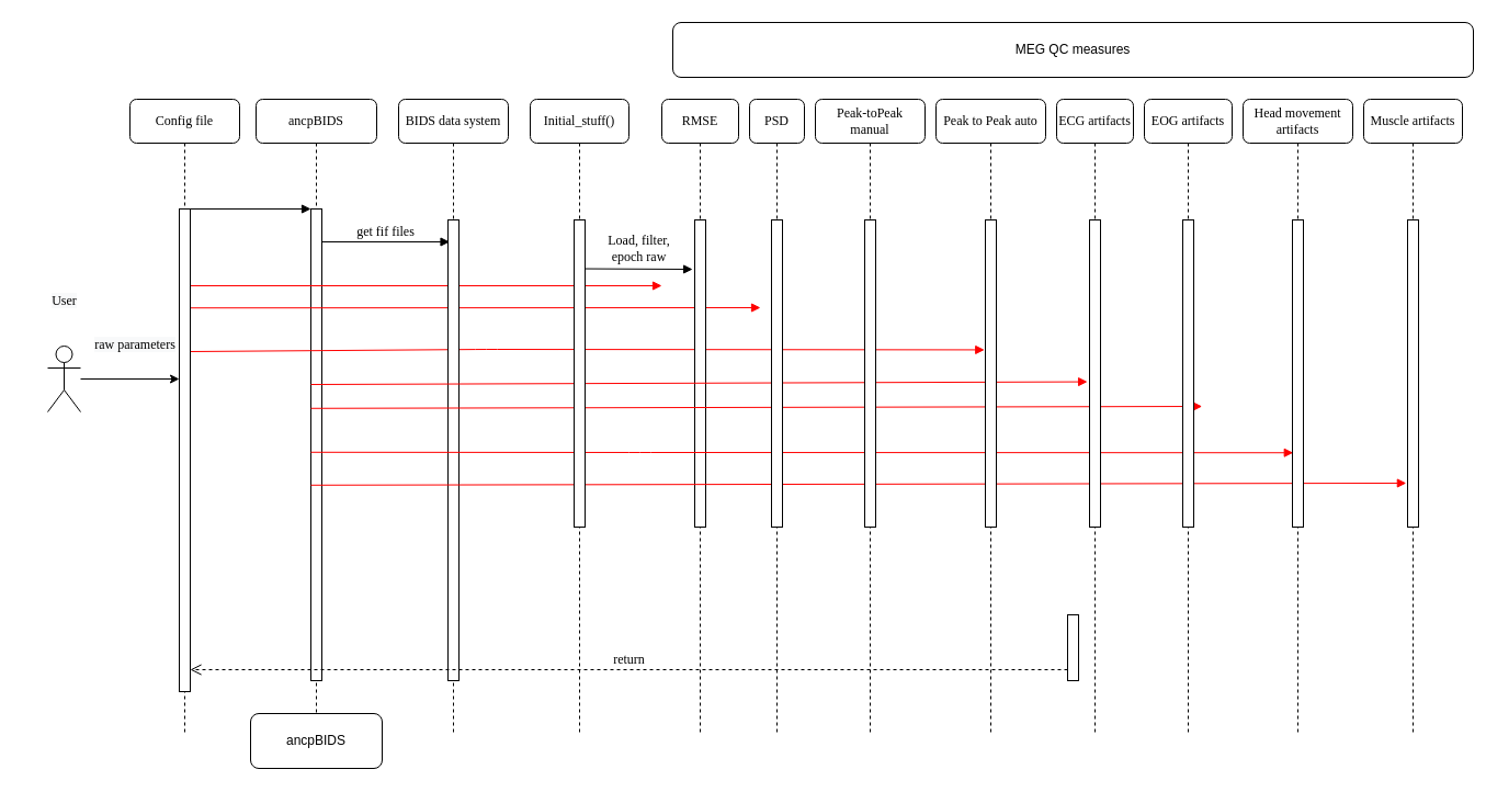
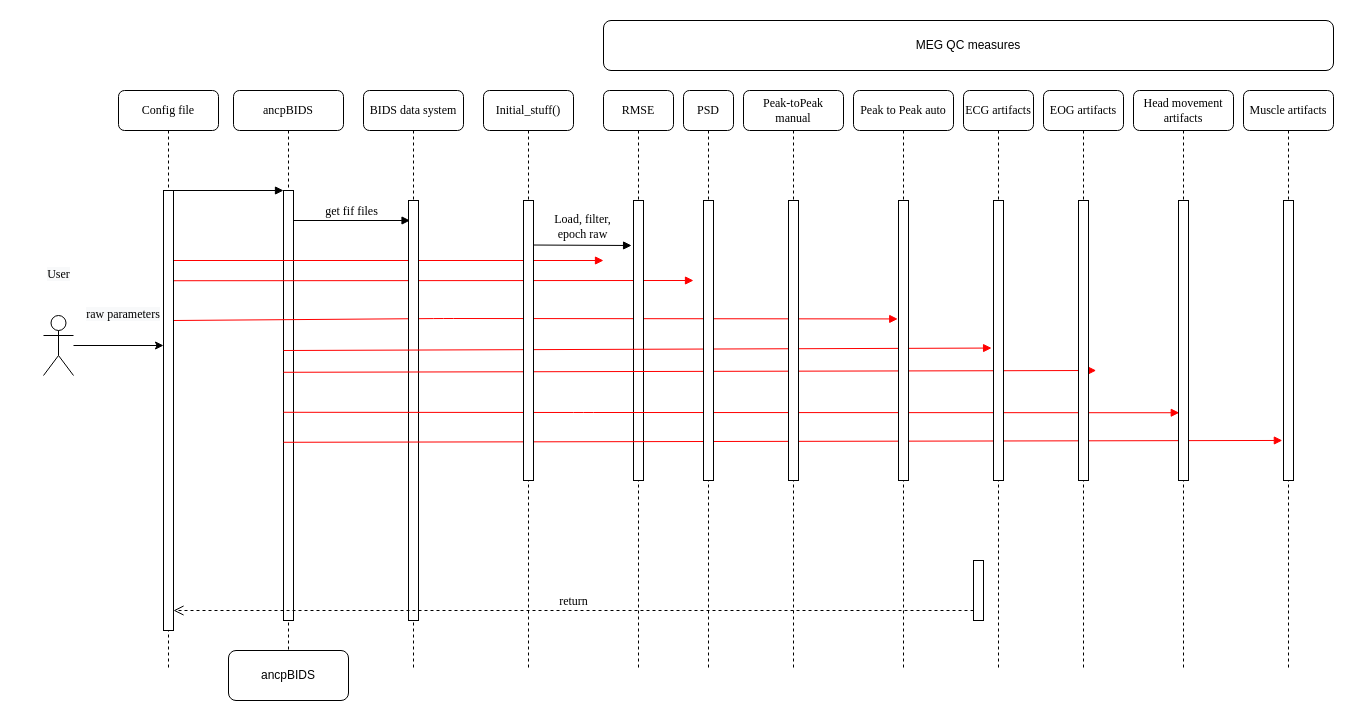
  <mxCell id="0" />
  <mxCell id="1" parent="0" />
  <mxCell id="2" value="ancpBIDS" style="shape=umlLifeline;perimeter=lifelinePerimeter;whiteSpace=wrap;html=1;container=1;collapsible=0;recursiveResize=0;outlineConnect=0;rounded=1;shadow=0;comic=0;labelBackgroundColor=none;strokeWidth=1;fontFamily=Verdana;fontSize=12;align=center;" parent="1" vertex="1"><mxGeometry x="233" y="90" width="110" height="600" as="geometry" /></mxCell>
  <mxCell id="3" value="" style="html=1;points=[];perimeter=orthogonalPerimeter;rounded=0;shadow=0;comic=0;labelBackgroundColor=none;strokeWidth=1;fontFamily=Verdana;fontSize=12;align=center;" parent="2" vertex="1"><mxGeometry x="50" y="100" width="10" height="430" as="geometry" /></mxCell>
  <mxCell id="4" value="ancpBIDS" style="rounded=1;whiteSpace=wrap;html=1;" vertex="1" parent="2"><mxGeometry x="-5" y="560" width="120" height="50" as="geometry" /></mxCell>
  <mxCell id="5" value="" style="html=1;verticalAlign=bottom;endArrow=block;entryX=0;entryY=0;labelBackgroundColor=none;fontFamily=Verdana;fontSize=12;strokeColor=#FF0000;" edge="1" parent="2"><mxGeometry relative="1" as="geometry"><mxPoint x="-60" y="170.0" as="sourcePoint" /><mxPoint x="370" y="170.0" as="targetPoint" /></mxGeometry></mxCell>
  <mxCell id="6" value="BIDS data system" style="shape=umlLifeline;perimeter=lifelinePerimeter;whiteSpace=wrap;html=1;container=1;collapsible=0;recursiveResize=0;outlineConnect=0;rounded=1;shadow=0;comic=0;labelBackgroundColor=none;strokeWidth=1;fontFamily=Verdana;fontSize=12;align=center;" parent="1" vertex="1"><mxGeometry x="363" y="90" width="100" height="580" as="geometry" /></mxCell>
  <mxCell id="7" value="" style="html=1;verticalAlign=bottom;endArrow=block;labelBackgroundColor=none;fontFamily=Verdana;fontSize=12;strokeColor=#FF0000;" edge="1" parent="6"><mxGeometry relative="1" as="geometry"><mxPoint x="-190" y="190.23" as="sourcePoint" /><mxPoint x="330" y="190" as="targetPoint" /></mxGeometry></mxCell>
  <mxCell id="8" value="" style="html=1;verticalAlign=bottom;endArrow=block;labelBackgroundColor=none;fontFamily=Verdana;fontSize=12;entryX=-0.077;entryY=0.423;entryDx=0;entryDy=0;entryPerimeter=0;strokeColor=#FF0000;" edge="1" parent="6" target="20"><mxGeometry relative="1" as="geometry"><mxPoint x="-190" y="230.0" as="sourcePoint" /><mxPoint x="240" y="230.0" as="targetPoint" /><Array as="points"><mxPoint x="80" y="228" /></Array></mxGeometry></mxCell>
  <mxCell id="9" value="" style="html=1;points=[];perimeter=orthogonalPerimeter;rounded=0;shadow=0;comic=0;labelBackgroundColor=none;strokeWidth=1;fontFamily=Verdana;fontSize=12;align=center;" parent="6" vertex="1"><mxGeometry x="45" y="110" width="10" height="420" as="geometry" /></mxCell>
  <mxCell id="10" value="Config file" style="shape=umlLifeline;perimeter=lifelinePerimeter;whiteSpace=wrap;html=1;container=1;collapsible=0;recursiveResize=0;outlineConnect=0;rounded=1;shadow=0;comic=0;labelBackgroundColor=none;strokeWidth=1;fontFamily=Verdana;fontSize=12;align=center;" parent="1" vertex="1"><mxGeometry x="118" y="90" width="100" height="580" as="geometry" /></mxCell>
  <mxCell id="11" value="RMSE" style="shape=umlLifeline;perimeter=lifelinePerimeter;whiteSpace=wrap;html=1;container=1;collapsible=0;recursiveResize=0;outlineConnect=0;rounded=1;shadow=0;comic=0;labelBackgroundColor=none;strokeWidth=1;fontFamily=Verdana;fontSize=12;align=center;" parent="1" vertex="1"><mxGeometry x="603" y="90" width="70" height="580" as="geometry" /></mxCell>
  <mxCell id="12" value="" style="html=1;points=[];perimeter=orthogonalPerimeter;rounded=0;shadow=0;comic=0;labelBackgroundColor=none;strokeWidth=1;fontFamily=Verdana;fontSize=12;align=center;" parent="11" vertex="1"><mxGeometry x="30" y="110" width="10" height="280" as="geometry" /></mxCell>
  <mxCell id="13" value="" style="html=1;verticalAlign=bottom;endArrow=block;labelBackgroundColor=none;fontFamily=Verdana;fontSize=12;strokeColor=#FF0000;entryX=-0.192;entryY=0.527;entryDx=0;entryDy=0;entryPerimeter=0;" edge="1" parent="11" target="39"><mxGeometry relative="1" as="geometry"><mxPoint x="-320" y="260.0" as="sourcePoint" /><mxPoint x="110" y="260.0" as="targetPoint" /></mxGeometry></mxCell>
  <mxCell id="14" value="" style="html=1;verticalAlign=bottom;endArrow=block;labelBackgroundColor=none;fontFamily=Verdana;fontSize=12;entryX=0.077;entryY=0.758;entryDx=0;entryDy=0;entryPerimeter=0;strokeColor=#FF0000;" edge="1" parent="11" target="33"><mxGeometry relative="1" as="geometry"><mxPoint x="-320" y="321.79" as="sourcePoint" /><mxPoint x="492.693" y="320.0" as="targetPoint" /><Array as="points"><mxPoint x="-20" y="322" /></Array></mxGeometry></mxCell>
  <mxCell id="15" value="" style="html=1;verticalAlign=bottom;endArrow=block;labelBackgroundColor=none;fontFamily=Verdana;fontSize=12;entryX=-0.115;entryY=0.857;entryDx=0;entryDy=0;entryPerimeter=0;strokeColor=#FF0000;" edge="1" parent="11" target="35"><mxGeometry relative="1" as="geometry"><mxPoint x="-320" y="351.79" as="sourcePoint" /><mxPoint x="492.693" y="350.0" as="targetPoint" /></mxGeometry></mxCell>
  <mxCell id="16" value="" style="html=1;verticalAlign=bottom;endArrow=block;entryX=0.011;entryY=0.623;labelBackgroundColor=none;fontFamily=Verdana;fontSize=12;entryDx=0;entryDy=0;entryPerimeter=0;strokeColor=#FF0000;" edge="1" parent="11"><mxGeometry relative="1" as="geometry"><mxPoint x="-320" y="281.79" as="sourcePoint" /><mxPoint x="492.693" y="280.0" as="targetPoint" /></mxGeometry></mxCell>
  <mxCell id="17" value="PSD" style="shape=umlLifeline;perimeter=lifelinePerimeter;whiteSpace=wrap;html=1;container=1;collapsible=0;recursiveResize=0;outlineConnect=0;rounded=1;shadow=0;comic=0;labelBackgroundColor=none;strokeWidth=1;fontFamily=Verdana;fontSize=12;align=center;" parent="1" vertex="1"><mxGeometry x="683" y="90" width="50" height="580" as="geometry" /></mxCell>
  <mxCell id="18" value="" style="html=1;points=[];perimeter=orthogonalPerimeter;rounded=0;shadow=0;comic=0;labelBackgroundColor=none;strokeWidth=1;fontFamily=Verdana;fontSize=12;align=center;" vertex="1" parent="17"><mxGeometry x="20" y="110" width="10" height="280" as="geometry" /></mxCell>
  <mxCell id="19" value="Peak to Peak auto" style="shape=umlLifeline;perimeter=lifelinePerimeter;whiteSpace=wrap;html=1;container=1;collapsible=0;recursiveResize=0;outlineConnect=0;rounded=1;shadow=0;comic=0;labelBackgroundColor=none;strokeWidth=1;fontFamily=Verdana;fontSize=12;align=center;" parent="1" vertex="1"><mxGeometry x="853" y="90" width="100" height="580" as="geometry" /></mxCell>
  <mxCell id="20" value="" style="html=1;points=[];perimeter=orthogonalPerimeter;rounded=0;shadow=0;comic=0;labelBackgroundColor=none;strokeWidth=1;fontFamily=Verdana;fontSize=12;align=center;" vertex="1" parent="19"><mxGeometry x="45" y="110" width="10" height="280" as="geometry" /></mxCell>
  <mxCell id="21" value="Peak-toPeak manual" style="shape=umlLifeline;perimeter=lifelinePerimeter;whiteSpace=wrap;html=1;container=1;collapsible=0;recursiveResize=0;outlineConnect=0;rounded=1;shadow=0;comic=0;labelBackgroundColor=none;strokeWidth=1;fontFamily=Verdana;fontSize=12;align=center;" parent="1" vertex="1"><mxGeometry x="743" y="90" width="100" height="580" as="geometry" /></mxCell>
  <mxCell id="22" value="" style="html=1;points=[];perimeter=orthogonalPerimeter;rounded=0;shadow=0;comic=0;labelBackgroundColor=none;strokeWidth=1;fontFamily=Verdana;fontSize=12;align=center;" parent="21" vertex="1"><mxGeometry x="45" y="110" width="10" height="280" as="geometry" /></mxCell>
  <mxCell id="23" value="" style="html=1;points=[];perimeter=orthogonalPerimeter;rounded=0;shadow=0;comic=0;labelBackgroundColor=none;strokeWidth=1;fontFamily=Verdana;fontSize=12;align=center;" parent="1" vertex="1"><mxGeometry x="973" y="560" width="10" height="60" as="geometry" /></mxCell>
  <mxCell id="24" value="return" style="html=1;verticalAlign=bottom;endArrow=open;dashed=1;endSize=8;labelBackgroundColor=none;fontFamily=Verdana;fontSize=12;edgeStyle=elbowEdgeStyle;elbow=vertical;" parent="1" source="23" target="40" edge="1"><mxGeometry relative="1" as="geometry"><mxPoint x="903" y="636" as="targetPoint" /><Array as="points"><mxPoint x="673" y="610" /></Array></mxGeometry></mxCell>
  <mxCell id="25" value="" style="html=1;verticalAlign=bottom;endArrow=block;entryX=0;entryY=0;labelBackgroundColor=none;fontFamily=Verdana;fontSize=12;edgeStyle=elbowEdgeStyle;elbow=vertical;" parent="1" source="40" target="3" edge="1"><mxGeometry relative="1" as="geometry"><mxPoint x="323" y="200" as="sourcePoint" /></mxGeometry></mxCell>
  <mxCell id="26" value="get fif files" style="html=1;verticalAlign=bottom;endArrow=block;labelBackgroundColor=none;fontFamily=Verdana;fontSize=12;edgeStyle=elbowEdgeStyle;elbow=vertical;entryX=0.154;entryY=0.047;entryDx=0;entryDy=0;entryPerimeter=0;" parent="1" source="3" target="9" edge="1"><mxGeometry relative="1" as="geometry"><mxPoint x="473" y="210" as="sourcePoint" /><mxPoint x="402" y="220" as="targetPoint" /><Array as="points"><mxPoint x="343" y="220" /></Array></mxGeometry></mxCell>
  <mxCell id="27" value="" style="shape=umlActor;verticalLabelPosition=bottom;verticalAlign=top;html=1;outlineConnect=0;" vertex="1" parent="1"><mxGeometry x="43" y="315" width="30" height="60" as="geometry" /></mxCell>
  <mxCell id="28" value="" style="endArrow=classic;html=1;rounded=0;" edge="1" parent="1" source="27"><mxGeometry width="50" height="50" relative="1" as="geometry"><mxPoint x="563" y="390" as="sourcePoint" /><mxPoint x="163" y="345" as="targetPoint" /></mxGeometry></mxCell>
  <mxCell id="29" value="&lt;span style=&quot;color: rgb(0, 0, 0); font-family: Verdana; font-size: 12px; font-style: normal; font-variant-ligatures: normal; font-variant-caps: normal; font-weight: 400; letter-spacing: normal; orphans: 2; text-indent: 0px; text-transform: none; widows: 2; word-spacing: 0px; -webkit-text-stroke-width: 0px; background-color: rgb(248, 249, 250); text-decoration-thickness: initial; text-decoration-style: initial; text-decoration-color: initial; float: none; display: inline !important;&quot;&gt;raw parameters&lt;/span&gt;" style="text;whiteSpace=wrap;html=1;align=center;" vertex="1" parent="1"><mxGeometry x="83" y="300" width="80" height="40" as="geometry" /></mxCell>
- <mxCell id="30" value="MEG QC measures" style="rounded=1;whiteSpace=wrap;html=1;" vertex="1" parent="1"><mxGeometry x="613" y="20" width="730" height="50" as="geometry" /></mxCell>
+ <mxCell id="30" value="MEG QC measures" style="rounded=1;whiteSpace=wrap;html=1;" vertex="1" parent="1"><mxGeometry x="603" y="20" width="730" height="50" as="geometry" /></mxCell>
  <mxCell id="31" value="&lt;span style=&quot;color: rgb(0, 0, 0); font-family: Verdana; font-size: 12px; font-style: normal; font-variant-ligatures: normal; font-variant-caps: normal; font-weight: 400; letter-spacing: normal; orphans: 2; text-indent: 0px; text-transform: none; widows: 2; word-spacing: 0px; -webkit-text-stroke-width: 0px; background-color: rgb(248, 249, 250); text-decoration-thickness: initial; text-decoration-style: initial; text-decoration-color: initial; float: none; display: inline !important;&quot;&gt;User&lt;/span&gt;" style="text;whiteSpace=wrap;html=1;align=center;" vertex="1" parent="1"><mxGeometry x="20.5" y="260" width="75" height="30" as="geometry" /></mxCell>
  <mxCell id="32" value="Head movement artifacts" style="shape=umlLifeline;perimeter=lifelinePerimeter;whiteSpace=wrap;html=1;container=1;collapsible=0;recursiveResize=0;outlineConnect=0;rounded=1;shadow=0;comic=0;labelBackgroundColor=none;strokeWidth=1;fontFamily=Verdana;fontSize=12;align=center;" vertex="1" parent="1"><mxGeometry x="1133" y="90" width="100" height="580" as="geometry" /></mxCell>
  <mxCell id="33" value="" style="html=1;points=[];perimeter=orthogonalPerimeter;rounded=0;shadow=0;comic=0;labelBackgroundColor=none;strokeWidth=1;fontFamily=Verdana;fontSize=12;align=center;" vertex="1" parent="32"><mxGeometry x="45" y="110" width="10" height="280" as="geometry" /></mxCell>
  <mxCell id="34" value="Muscle artifacts" style="shape=umlLifeline;perimeter=lifelinePerimeter;whiteSpace=wrap;html=1;container=1;collapsible=0;recursiveResize=0;outlineConnect=0;rounded=1;shadow=0;comic=0;labelBackgroundColor=none;strokeWidth=1;fontFamily=Verdana;fontSize=12;align=center;" vertex="1" parent="1"><mxGeometry x="1243" y="90" width="90" height="580" as="geometry" /></mxCell>
  <mxCell id="35" value="" style="html=1;points=[];perimeter=orthogonalPerimeter;rounded=0;shadow=0;comic=0;labelBackgroundColor=none;strokeWidth=1;fontFamily=Verdana;fontSize=12;align=center;" vertex="1" parent="34"><mxGeometry x="40" y="110" width="10" height="280" as="geometry" /></mxCell>
  <mxCell id="36" value="EOG artifacts" style="shape=umlLifeline;perimeter=lifelinePerimeter;whiteSpace=wrap;html=1;container=1;collapsible=0;recursiveResize=0;outlineConnect=0;rounded=1;shadow=0;comic=0;labelBackgroundColor=none;strokeWidth=1;fontFamily=Verdana;fontSize=12;align=center;" vertex="1" parent="1"><mxGeometry x="1043" y="90" width="80" height="580" as="geometry" /></mxCell>
  <mxCell id="37" value="" style="html=1;points=[];perimeter=orthogonalPerimeter;rounded=0;shadow=0;comic=0;labelBackgroundColor=none;strokeWidth=1;fontFamily=Verdana;fontSize=12;align=center;" vertex="1" parent="36"><mxGeometry x="35" y="110" width="10" height="280" as="geometry" /></mxCell>
  <mxCell id="38" value="ECG artifacts" style="shape=umlLifeline;perimeter=lifelinePerimeter;whiteSpace=wrap;html=1;container=1;collapsible=0;recursiveResize=0;outlineConnect=0;rounded=1;shadow=0;comic=0;labelBackgroundColor=none;strokeWidth=1;fontFamily=Verdana;fontSize=12;align=center;" vertex="1" parent="1"><mxGeometry x="963" y="90" width="70" height="580" as="geometry" /></mxCell>
  <mxCell id="39" value="" style="html=1;points=[];perimeter=orthogonalPerimeter;rounded=0;shadow=0;comic=0;labelBackgroundColor=none;strokeWidth=1;fontFamily=Verdana;fontSize=12;align=center;" vertex="1" parent="38"><mxGeometry x="30" y="110" width="10" height="280" as="geometry" /></mxCell>
  <mxCell id="40" value="" style="html=1;points=[];perimeter=orthogonalPerimeter;rounded=0;shadow=0;comic=0;labelBackgroundColor=none;strokeWidth=1;fontFamily=Verdana;fontSize=12;align=center;" parent="1" vertex="1"><mxGeometry x="163" y="190" width="10" height="440" as="geometry" /></mxCell>
  <mxCell id="41" value="Load, filter, &lt;br&gt;epoch raw" style="html=1;verticalAlign=bottom;endArrow=block;labelBackgroundColor=none;fontFamily=Verdana;fontSize=12;edgeStyle=elbowEdgeStyle;elbow=vertical;exitX=0.962;exitY=0.159;exitDx=0;exitDy=0;exitPerimeter=0;entryX=-0.192;entryY=0.159;entryDx=0;entryDy=0;entryPerimeter=0;" edge="1" parent="1" source="43" target="12"><mxGeometry x="0.001" y="2" relative="1" as="geometry"><mxPoint x="423" y="240.615" as="sourcePoint" /><mxPoint x="613" y="240" as="targetPoint" /><mxPoint as="offset" /></mxGeometry></mxCell>
  <mxCell id="42" value="Initial_stuff()" style="shape=umlLifeline;perimeter=lifelinePerimeter;whiteSpace=wrap;html=1;container=1;collapsible=0;recursiveResize=0;outlineConnect=0;rounded=1;shadow=0;comic=0;labelBackgroundColor=none;strokeWidth=1;fontFamily=Verdana;fontSize=12;align=center;" vertex="1" parent="1"><mxGeometry x="483" y="90" width="90" height="580" as="geometry" /></mxCell>
  <mxCell id="43" value="" style="html=1;points=[];perimeter=orthogonalPerimeter;rounded=0;shadow=0;comic=0;labelBackgroundColor=none;strokeWidth=1;fontFamily=Verdana;fontSize=12;align=center;" vertex="1" parent="42"><mxGeometry x="40" y="110" width="10" height="280" as="geometry" /></mxCell>
